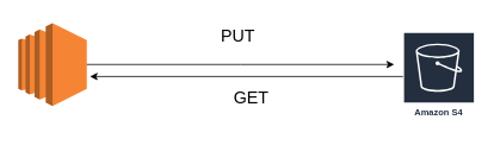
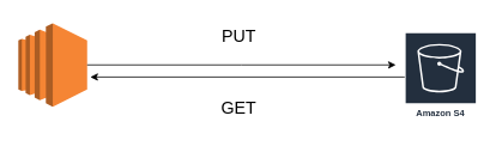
  <mxCell id="0" />
  <mxCell id="1" parent="0" />
  <mxCell id="2" value="" style="outlineConnect=0;dashed=0;verticalLabelPosition=bottom;verticalAlign=top;align=center;html=1;shape=mxgraph.aws3.ec2;fillColor=#F58534;gradientColor=none;" vertex="1" parent="1"><mxGeometry x="20" y="25" width="76.5" height="93" as="geometry" /></mxCell>
  <mxCell id="3" style="edgeStyle=orthogonalEdgeStyle;rounded=0;orthogonalLoop=1;jettySize=auto;html=1;" edge="1" parent="1" source="2"><mxGeometry relative="1" as="geometry"><mxPoint x="440" y="71.5" as="targetPoint" /></mxGeometry></mxCell>
  <mxCell id="4" style="edgeStyle=orthogonalEdgeStyle;rounded=0;orthogonalLoop=1;jettySize=auto;html=1;" edge="1" parent="1" source="5"><mxGeometry relative="1" as="geometry"><mxPoint x="100" y="85" as="targetPoint" /></mxGeometry></mxCell>
  <mxCell id="5" value="Amazon S4" style="sketch=0;outlineConnect=0;fontColor=#232F3E;gradientColor=none;strokeColor=#ffffff;fillColor=#232F3E;dashed=0;verticalLabelPosition=middle;verticalAlign=bottom;align=center;html=1;whiteSpace=wrap;fontSize=10;fontStyle=1;spacing=3;shape=mxgraph.aws4.productIcon;prIcon=mxgraph.aws4.s3;" vertex="1" parent="1"><mxGeometry x="450" y="35" width="80" height="100" as="geometry" /></mxCell>
- <mxCell id="6" value="GET" style="text;html=1;align=center;verticalAlign=middle;resizable=0;points=[];autosize=1;strokeColor=none;fillColor=none;fontSize=19;" vertex="1" parent="1"><mxGeometry x="250" y="90" width="60" height="40" as="geometry" /></mxCell>
+ <mxCell id="6" value="GET" style="text;html=1;align=center;verticalAlign=middle;resizable=0;points=[];autosize=1;strokeColor=none;fillColor=none;fontSize=19;" vertex="1" parent="1"><mxGeometry x="235" y="100" width="60" height="40" as="geometry" /></mxCell>
  <mxCell id="7" value="PUT" style="text;html=1;align=center;verticalAlign=middle;resizable=0;points=[];autosize=1;strokeColor=none;fillColor=none;fontSize=19;" vertex="1" parent="1"><mxGeometry x="235" y="20" width="60" height="40" as="geometry" /></mxCell>
